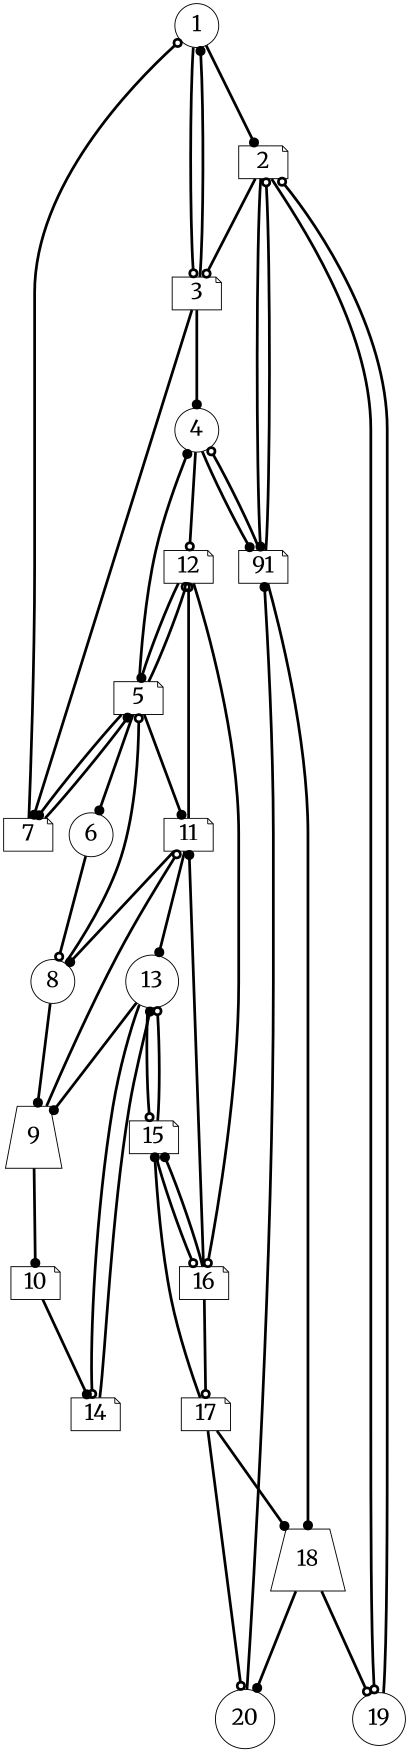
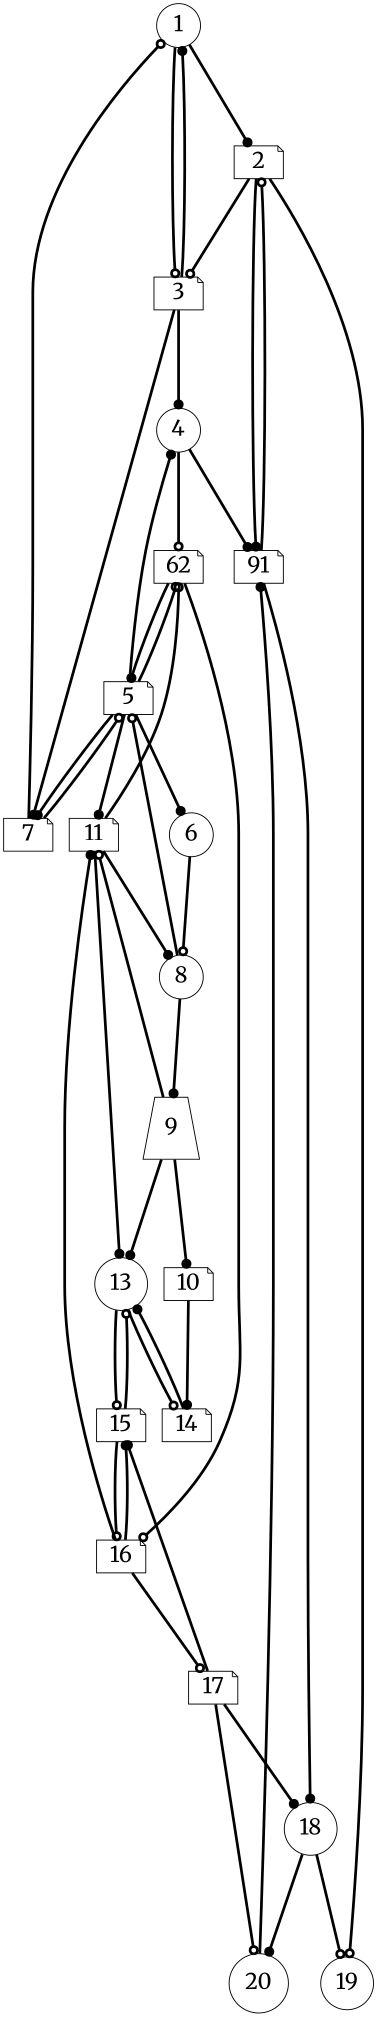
  digraph {
    fontname=Merriweather
    fontsize=24
    nodesep=.25
    ranksep=1.5
    node [fontname=Merriweather fontsize=24 shape=note]
    edge [arrowhead=dot fontname=Merriweather fontsize=24 style="setlinewidth(3)"]
    1 [shape=circle]
    2
    3
    n4 [label=91]
    19 [shape=circle]
    7
    4 [shape=circle]
-   18 [shape=trapezium]
+   18 [shape=circle]
    5
-   12
+   12 [label=62]
    6 [shape=circle]
    11
    8 [shape=circle]
    13 [shape=circle]
    16
    9 [shape=trapezium]
    10
    15
    14
    17
    20 [shape=circle]
    1 -> 2
    1 -> 3 [arrowhead=odot]
    2 -> 3 [arrowhead=odot]
    2 -> n4
    2 -> 19 [arrowhead=odot]
    3 -> 1
    3 -> 7
    3 -> 4
    n4 -> 2 [arrowhead=odot]
-   n4 -> 4 [arrowhead=odot]
    n4 -> 18
-   19 -> 2 [arrowhead=odot]
    7 -> 1 [arrowhead=odot]
-   7 -> 5
+   7 -> 5 [arrowhead=odot]
    4 -> n4
    4 -> 12 [arrowhead=odot]
    18 -> 19 [arrowhead=odot]
    18 -> 20
    5 -> 7
    5 -> 4
    5 -> 12 [arrowhead=odot]
    5 -> 6
    5 -> 11
    12 -> 5
    12 -> 16 [arrowhead=odot]
    6 -> 8 [arrowhead=odot]
    11 -> 12 [arrowhead=odot]
    11 -> 8
    11 -> 13
    8 -> 5 [arrowhead=odot]
    8 -> 9
-   13 -> 9
+   9 -> 13
    13 -> 15 [arrowhead=odot]
    13 -> 14 [arrowhead=odot]
    16 -> 11
    16 -> 15
    16 -> 17 [arrowhead=odot]
    9 -> 11 [arrowhead=odot]
    9 -> 10
    10 -> 14
    15 -> 13 [arrowhead=odot]
    15 -> 16 [arrowhead=odot]
    14 -> 13
    17 -> 18
    17 -> 15
    17 -> 20 [arrowhead=odot]
    20 -> n4
  }
